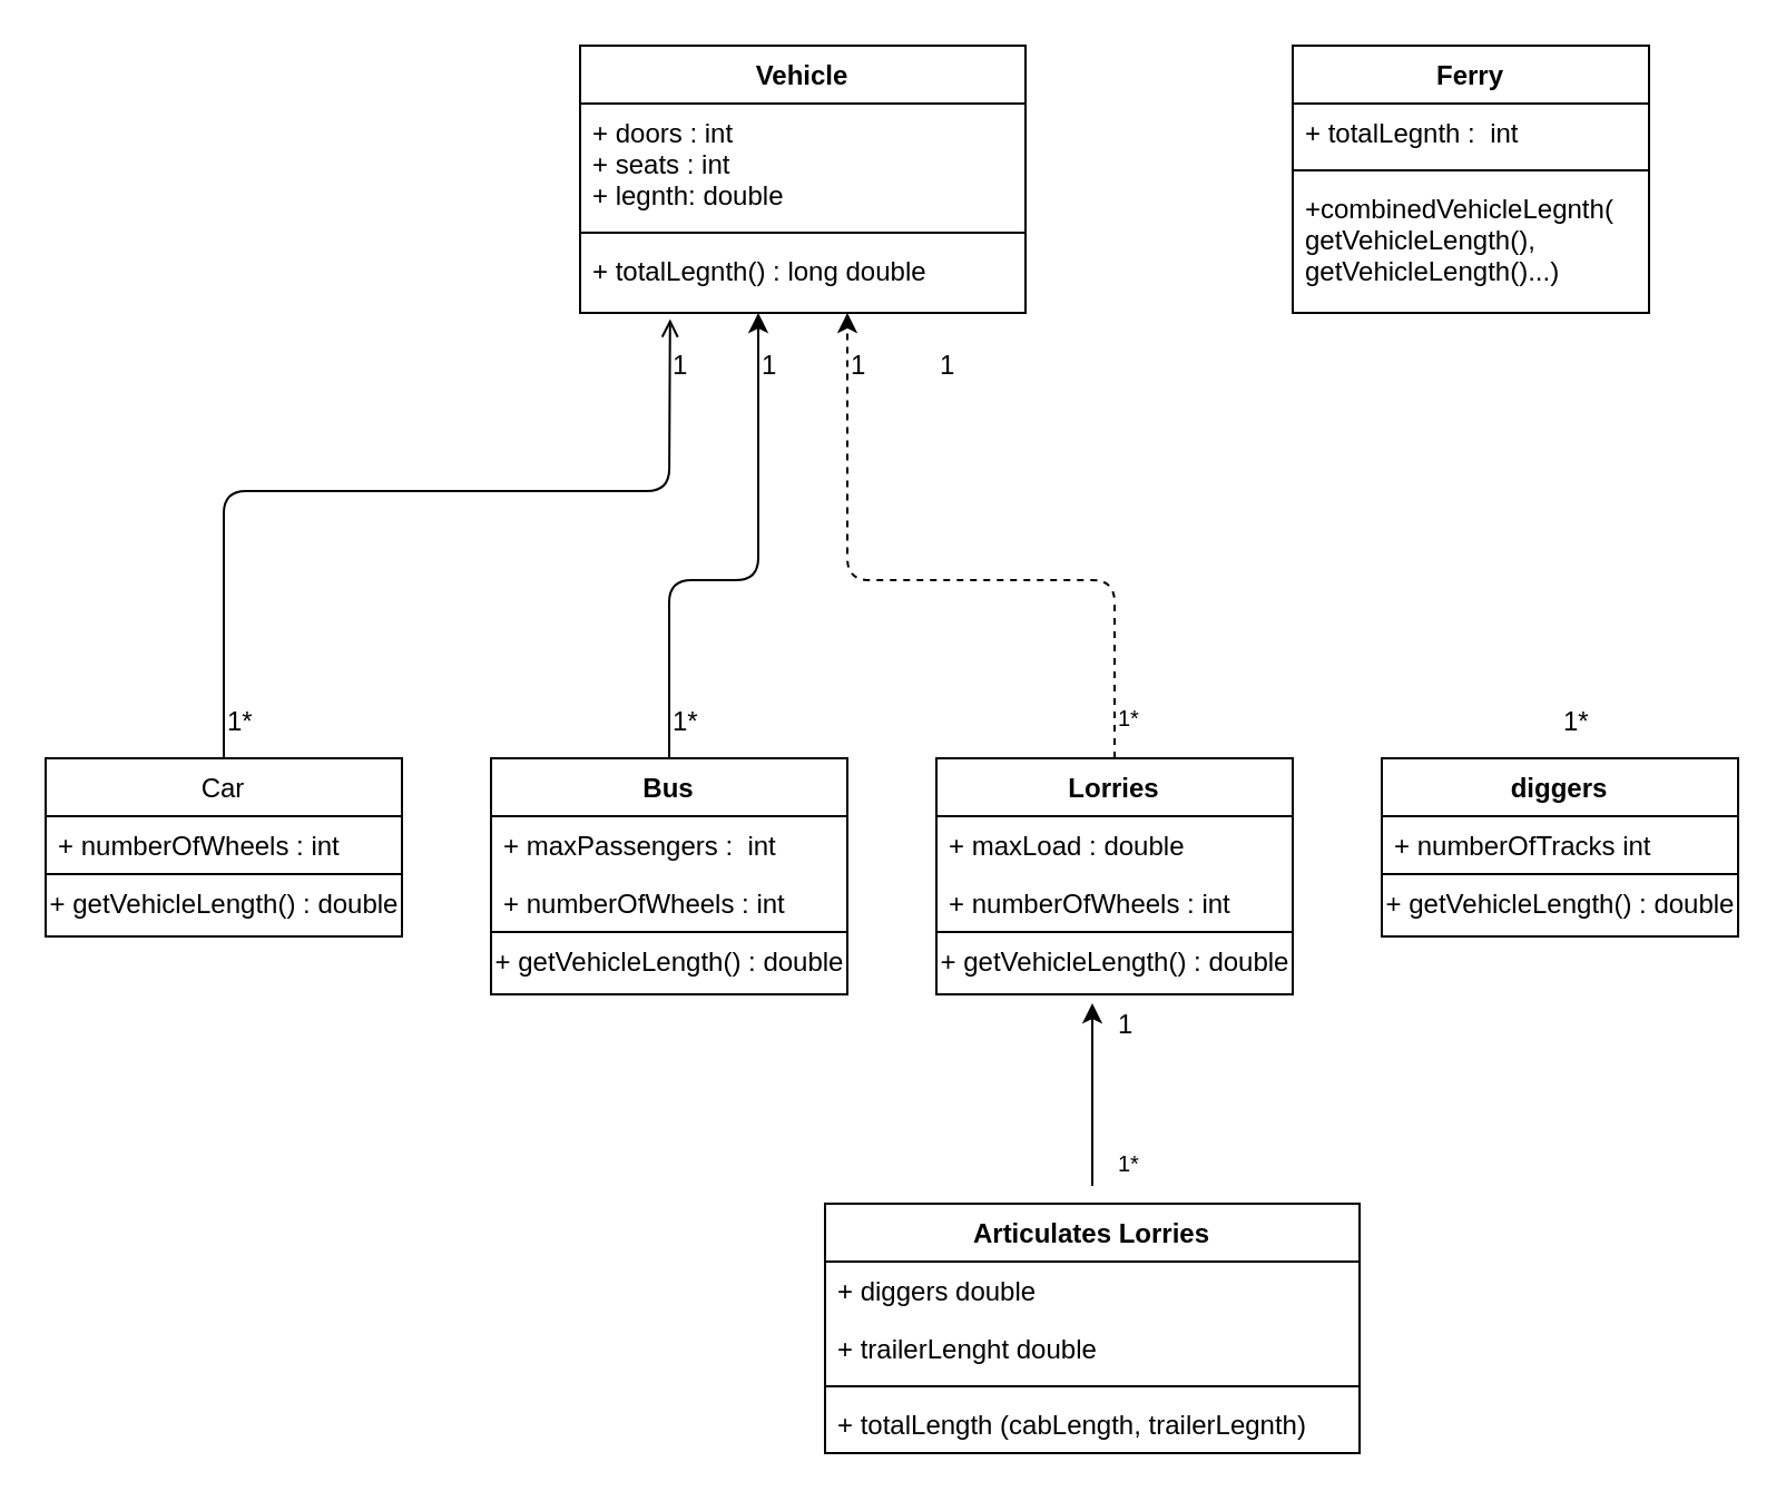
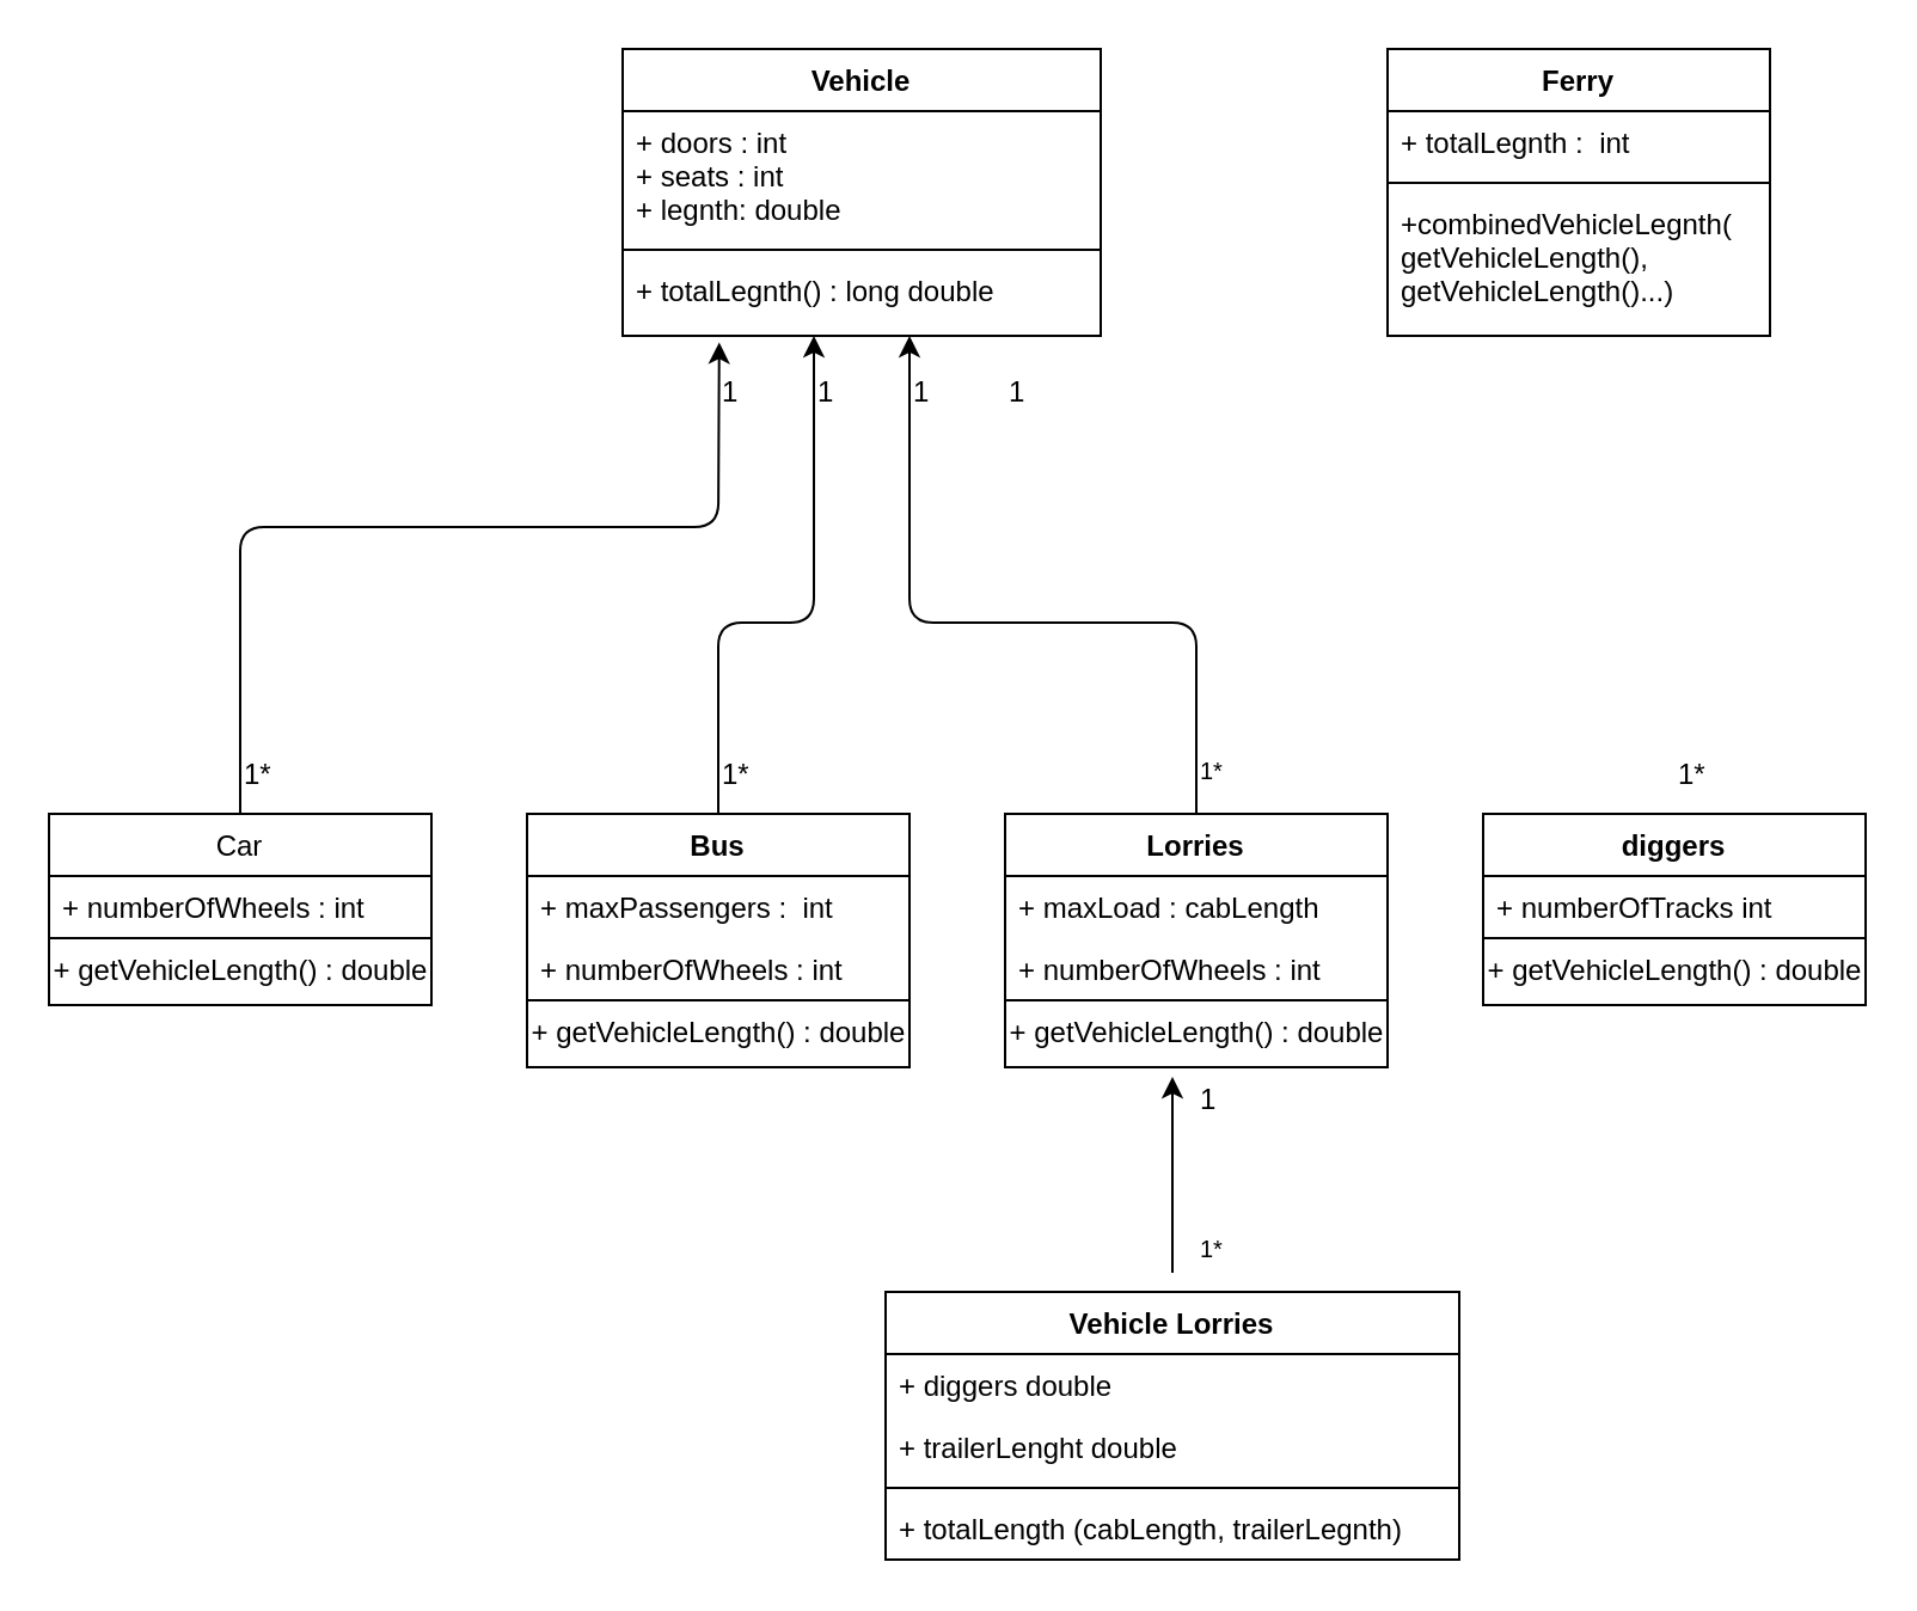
  <mxCell id="0" />
  <mxCell id="1" parent="0" />
  <mxCell id="2" value="Vehicle" style="swimlane;fontStyle=1;align=center;verticalAlign=top;childLayout=stackLayout;horizontal=1;startSize=26;horizontalStack=0;resizeParent=1;resizeParentMax=0;resizeLast=0;collapsible=1;marginBottom=0;" parent="1" vertex="1"><mxGeometry x="260" y="20" width="200" height="120" as="geometry"><mxRectangle x="40" y="40" width="70" height="26" as="alternateBounds" /></mxGeometry></mxCell>
  <mxCell id="3" value="+ doors : int&#10;+ seats : int&#10;+ legnth: double" style="text;strokeColor=none;fillColor=none;align=left;verticalAlign=top;spacingLeft=4;spacingRight=4;overflow=hidden;rotatable=0;points=[[0,0.5],[1,0.5]];portConstraint=eastwest;" parent="2" vertex="1"><mxGeometry y="26" width="200" height="54" as="geometry" /></mxCell>
  <mxCell id="4" value="" style="line;strokeWidth=1;fillColor=none;align=left;verticalAlign=middle;spacingTop=-1;spacingLeft=3;spacingRight=3;rotatable=0;labelPosition=right;points=[];portConstraint=eastwest;" parent="2" vertex="1"><mxGeometry y="80" width="200" height="8" as="geometry" /></mxCell>
  <mxCell id="5" value="+ totalLegnth() : long double" style="text;strokeColor=none;fillColor=none;align=left;verticalAlign=top;spacingLeft=4;spacingRight=4;overflow=hidden;rotatable=0;points=[[0,0.5],[1,0.5]];portConstraint=eastwest;" parent="2" vertex="1"><mxGeometry y="88" width="200" height="32" as="geometry" /></mxCell>
  <mxCell id="6" value="Car" style="swimlane;fontStyle=0;childLayout=stackLayout;horizontal=1;startSize=26;fillColor=none;horizontalStack=0;resizeParent=1;resizeParentMax=0;resizeLast=0;collapsible=1;marginBottom=0;" parent="1" vertex="1"><mxGeometry x="20" y="340" width="160" height="52" as="geometry" /></mxCell>
  <mxCell id="7" value="+ numberOfWheels : int" style="text;strokeColor=none;fillColor=none;align=left;verticalAlign=top;spacingLeft=4;spacingRight=4;overflow=hidden;rotatable=0;points=[[0,0.5],[1,0.5]];portConstraint=eastwest;" parent="6" vertex="1"><mxGeometry y="26" width="160" height="26" as="geometry" /></mxCell>
  <mxCell id="8" value="Bus" style="swimlane;fontStyle=1;childLayout=stackLayout;horizontal=1;startSize=26;fillColor=none;horizontalStack=0;resizeParent=1;resizeParentMax=0;resizeLast=0;collapsible=1;marginBottom=0;" parent="1" vertex="1"><mxGeometry x="220" y="340" width="160" height="78" as="geometry" /></mxCell>
  <mxCell id="9" value="+ maxPassengers :  int" style="text;strokeColor=none;fillColor=none;align=left;verticalAlign=top;spacingLeft=4;spacingRight=4;overflow=hidden;rotatable=0;points=[[0,0.5],[1,0.5]];portConstraint=eastwest;" parent="8" vertex="1"><mxGeometry y="26" width="160" height="26" as="geometry" /></mxCell>
  <mxCell id="10" value="+ numberOfWheels : int" style="text;strokeColor=none;fillColor=none;align=left;verticalAlign=top;spacingLeft=4;spacingRight=4;overflow=hidden;rotatable=0;points=[[0,0.5],[1,0.5]];portConstraint=eastwest;" parent="8" vertex="1"><mxGeometry y="52" width="160" height="26" as="geometry" /></mxCell>
  <mxCell id="11" value="" style="edgeStyle=orthogonalEdgeStyle;rounded=0;orthogonalLoop=1;jettySize=auto;html=1;" parent="1" edge="1"><mxGeometry relative="1" as="geometry"><mxPoint x="490" y="450" as="targetPoint" /><mxPoint x="490" y="532" as="sourcePoint" /><Array as="points"><mxPoint x="490" y="482" /><mxPoint x="490" y="482" /></Array></mxGeometry></mxCell>
  <mxCell id="12" value="Lorries" style="swimlane;fontStyle=1;childLayout=stackLayout;horizontal=1;startSize=26;fillColor=none;horizontalStack=0;resizeParent=1;resizeParentMax=0;resizeLast=0;collapsible=1;marginBottom=0;" parent="1" vertex="1"><mxGeometry x="420" y="340" width="160" height="106" as="geometry" /></mxCell>
- <mxCell id="13" value="+ maxLoad : double" style="text;strokeColor=none;fillColor=none;align=left;verticalAlign=top;spacingLeft=4;spacingRight=4;overflow=hidden;rotatable=0;points=[[0,0.5],[1,0.5]];portConstraint=eastwest;" parent="12" vertex="1"><mxGeometry y="26" width="160" height="26" as="geometry" /></mxCell>
+ <mxCell id="13" value="+ maxLoad : cabLength" style="text;strokeColor=none;fillColor=none;align=left;verticalAlign=top;spacingLeft=4;spacingRight=4;overflow=hidden;rotatable=0;points=[[0,0.5],[1,0.5]];portConstraint=eastwest;" parent="12" vertex="1"><mxGeometry y="26" width="160" height="26" as="geometry" /></mxCell>
  <mxCell id="14" value="+ numberOfWheels : int" style="text;strokeColor=none;fillColor=none;align=left;verticalAlign=top;spacingLeft=4;spacingRight=4;overflow=hidden;rotatable=0;points=[[0,0.5],[1,0.5]];portConstraint=eastwest;" parent="12" vertex="1"><mxGeometry y="52" width="160" height="26" as="geometry" /></mxCell>
  <mxCell id="15" value="+ getVehicleLength() : double" style="html=1;" vertex="1" parent="12"><mxGeometry y="78" width="160" height="28" as="geometry" /></mxCell>
  <mxCell id="16" value="diggers" style="swimlane;fontStyle=1;childLayout=stackLayout;horizontal=1;startSize=26;fillColor=none;horizontalStack=0;resizeParent=1;resizeParentMax=0;resizeLast=0;collapsible=1;marginBottom=0;" parent="1" vertex="1"><mxGeometry x="620" y="340" width="160" height="80" as="geometry" /></mxCell>
  <mxCell id="17" value="+ numberOfTracks int" style="text;strokeColor=none;fillColor=none;align=left;verticalAlign=top;spacingLeft=4;spacingRight=4;overflow=hidden;rotatable=0;points=[[0,0.5],[1,0.5]];portConstraint=eastwest;" parent="16" vertex="1"><mxGeometry y="26" width="160" height="26" as="geometry" /></mxCell>
  <mxCell id="18" value="+ getVehicleLength() : double" style="html=1;" vertex="1" parent="16"><mxGeometry y="52" width="160" height="28" as="geometry" /></mxCell>
- <mxCell id="19" value="Articulates Lorries" style="swimlane;fontStyle=1;align=center;verticalAlign=top;childLayout=stackLayout;horizontal=1;startSize=26;horizontalStack=0;resizeParent=1;resizeParentMax=0;resizeLast=0;collapsible=1;marginBottom=0;" parent="1" vertex="1"><mxGeometry x="370" y="540" width="240" height="112" as="geometry" /></mxCell>
+ <mxCell id="19" value="Vehicle Lorries" style="swimlane;fontStyle=1;align=center;verticalAlign=top;childLayout=stackLayout;horizontal=1;startSize=26;horizontalStack=0;resizeParent=1;resizeParentMax=0;resizeLast=0;collapsible=1;marginBottom=0;" parent="1" vertex="1"><mxGeometry x="370" y="540" width="240" height="112" as="geometry" /></mxCell>
  <mxCell id="20" value="+ diggers double" style="text;strokeColor=none;fillColor=none;align=left;verticalAlign=top;spacingLeft=4;spacingRight=4;overflow=hidden;rotatable=0;points=[[0,0.5],[1,0.5]];portConstraint=eastwest;" parent="19" vertex="1"><mxGeometry y="26" width="240" height="26" as="geometry" /></mxCell>
  <mxCell id="21" value="+ trailerLenght double" style="text;strokeColor=none;fillColor=none;align=left;verticalAlign=top;spacingLeft=4;spacingRight=4;overflow=hidden;rotatable=0;points=[[0,0.5],[1,0.5]];portConstraint=eastwest;" parent="19" vertex="1"><mxGeometry y="52" width="240" height="26" as="geometry" /></mxCell>
  <mxCell id="22" value="" style="line;strokeWidth=1;fillColor=none;align=left;verticalAlign=middle;spacingTop=-1;spacingLeft=3;spacingRight=3;rotatable=0;labelPosition=right;points=[];portConstraint=eastwest;" parent="19" vertex="1"><mxGeometry y="78" width="240" height="8" as="geometry" /></mxCell>
  <mxCell id="23" value="+ totalLength (cabLength, trailerLegnth)&#10;" style="text;strokeColor=none;fillColor=none;align=left;verticalAlign=top;spacingLeft=4;spacingRight=4;overflow=hidden;rotatable=0;points=[[0,0.5],[1,0.5]];portConstraint=eastwest;" parent="19" vertex="1"><mxGeometry y="86" width="240" height="26" as="geometry" /></mxCell>
  <mxCell id="24" value="1*" style="resizable=0;html=1;align=left;verticalAlign=bottom;labelBackgroundColor=#ffffff;fontSize=10;" parent="1" connectable="0" vertex="1"><mxGeometry x="380" y="340" as="geometry"><mxPoint x="120" y="190" as="offset" /></mxGeometry></mxCell>
- <mxCell id="25" value="" style="endArrow=classic;html=1;entryX=0.6;entryY=1;entryDx=0;entryDy=0;entryPerimeter=0;exitX=0.5;exitY=0;exitDx=0;exitDy=0;dashed=1;" parent="1" source="12" target="5" edge="1"><mxGeometry width="50" height="50" relative="1" as="geometry"><mxPoint x="500" y="260" as="sourcePoint" /><mxPoint x="440" y="280" as="targetPoint" /><Array as="points"><mxPoint x="500" y="260" /><mxPoint x="380" y="260" /></Array></mxGeometry></mxCell>
+ <mxCell id="25" value="" style="endArrow=classic;html=1;entryX=0.6;entryY=1;entryDx=0;entryDy=0;entryPerimeter=0;exitX=0.5;exitY=0;exitDx=0;exitDy=0;" parent="1" source="12" target="5" edge="1"><mxGeometry width="50" height="50" relative="1" as="geometry"><mxPoint x="500" y="260" as="sourcePoint" /><mxPoint x="440" y="280" as="targetPoint" /><Array as="points"><mxPoint x="500" y="260" /><mxPoint x="380" y="260" /></Array></mxGeometry></mxCell>
  <mxCell id="26" value="1*" style="resizable=0;html=1;align=left;verticalAlign=bottom;labelBackgroundColor=#ffffff;fontSize=10;" parent="1" connectable="0" vertex="1"><mxGeometry x="540" y="140" as="geometry"><mxPoint x="-40" y="190" as="offset" /></mxGeometry></mxCell>
  <mxCell id="27" value="" style="endArrow=classic;html=1;entryX=0.4;entryY=1;entryDx=0;entryDy=0;entryPerimeter=0;exitX=0.5;exitY=0;exitDx=0;exitDy=0;" parent="1" source="8" target="5" edge="1"><mxGeometry width="50" height="50" relative="1" as="geometry"><mxPoint x="260" y="260" as="sourcePoint" /><mxPoint x="440" y="280" as="targetPoint" /><Array as="points"><mxPoint x="300" y="260" /><mxPoint x="340" y="260" /></Array></mxGeometry></mxCell>
- <mxCell id="28" value="" style="endArrow=open;html=1;exitX=0.5;exitY=0;exitDx=0;exitDy=0;entryX=0.202;entryY=1.085;entryDx=0;entryDy=0;entryPerimeter=0;" parent="1" source="6" target="5" edge="1"><mxGeometry width="50" height="50" relative="1" as="geometry"><mxPoint x="100" y="330" as="sourcePoint" /><mxPoint x="297" y="160" as="targetPoint" /><Array as="points"><mxPoint x="100" y="220" /><mxPoint x="300" y="220" /></Array></mxGeometry></mxCell>
+ <mxCell id="28" value="" style="endArrow=classic;html=1;exitX=0.5;exitY=0;exitDx=0;exitDy=0;entryX=0.202;entryY=1.085;entryDx=0;entryDy=0;entryPerimeter=0;" parent="1" source="6" target="5" edge="1"><mxGeometry width="50" height="50" relative="1" as="geometry"><mxPoint x="100" y="330" as="sourcePoint" /><mxPoint x="297" y="160" as="targetPoint" /><Array as="points"><mxPoint x="100" y="220" /><mxPoint x="300" y="220" /></Array></mxGeometry></mxCell>
  <mxCell id="29" value="1*" style="text;html=1;" parent="1" vertex="1"><mxGeometry x="700" y="310" width="40" height="30" as="geometry" /></mxCell>
  <mxCell id="30" value="1*" style="text;html=1;" parent="1" vertex="1"><mxGeometry x="300" y="310" width="40" height="30" as="geometry" /></mxCell>
  <mxCell id="31" value="1*" style="text;html=1;" parent="1" vertex="1"><mxGeometry x="100" y="310" width="40" height="30" as="geometry" /></mxCell>
  <mxCell id="32" value="1" style="text;html=1;" parent="1" vertex="1"><mxGeometry x="340" y="150" width="40" height="30" as="geometry" /></mxCell>
  <mxCell id="33" value="1" style="text;html=1;" parent="1" vertex="1"><mxGeometry x="300" y="150" width="40" height="30" as="geometry" /></mxCell>
  <mxCell id="34" value="1" style="text;html=1;" parent="1" vertex="1"><mxGeometry x="380" y="150" width="40" height="30" as="geometry" /></mxCell>
  <mxCell id="35" value="1" style="text;html=1;" parent="1" vertex="1"><mxGeometry x="420" y="150" width="40" height="30" as="geometry" /></mxCell>
  <mxCell id="36" value="1" style="text;html=1;" parent="1" vertex="1"><mxGeometry x="500" y="446" width="40" height="30" as="geometry" /></mxCell>
  <mxCell id="37" value="Ferry" style="swimlane;fontStyle=1;align=center;verticalAlign=top;childLayout=stackLayout;horizontal=1;startSize=26;horizontalStack=0;resizeParent=1;resizeParentMax=0;resizeLast=0;collapsible=1;marginBottom=0;" vertex="1" parent="1"><mxGeometry x="580" y="20" width="160" height="120" as="geometry" /></mxCell>
  <mxCell id="38" value="+ totalLegnth :  int" style="text;strokeColor=none;fillColor=none;align=left;verticalAlign=top;spacingLeft=4;spacingRight=4;overflow=hidden;rotatable=0;points=[[0,0.5],[1,0.5]];portConstraint=eastwest;" vertex="1" parent="37"><mxGeometry y="26" width="160" height="26" as="geometry" /></mxCell>
  <mxCell id="39" value="" style="line;strokeWidth=1;fillColor=none;align=left;verticalAlign=middle;spacingTop=-1;spacingLeft=3;spacingRight=3;rotatable=0;labelPosition=right;points=[];portConstraint=eastwest;" vertex="1" parent="37"><mxGeometry y="52" width="160" height="8" as="geometry" /></mxCell>
  <mxCell id="40" value="+combinedVehicleLegnth(&#10;getVehicleLength(), &#10;getVehicleLength()...) " style="text;strokeColor=none;fillColor=none;align=left;verticalAlign=top;spacingLeft=4;spacingRight=4;overflow=hidden;rotatable=0;points=[[0,0.5],[1,0.5]];portConstraint=eastwest;" vertex="1" parent="37"><mxGeometry y="60" width="160" height="60" as="geometry" /></mxCell>
  <mxCell id="41" value="+ getVehicleLength() : double" style="html=1;" vertex="1" parent="1"><mxGeometry x="20" y="392" width="160" height="28" as="geometry" /></mxCell>
  <mxCell id="42" value="+ getVehicleLength() : double" style="html=1;" vertex="1" parent="1"><mxGeometry x="220" y="418" width="160" height="28" as="geometry" /></mxCell>
